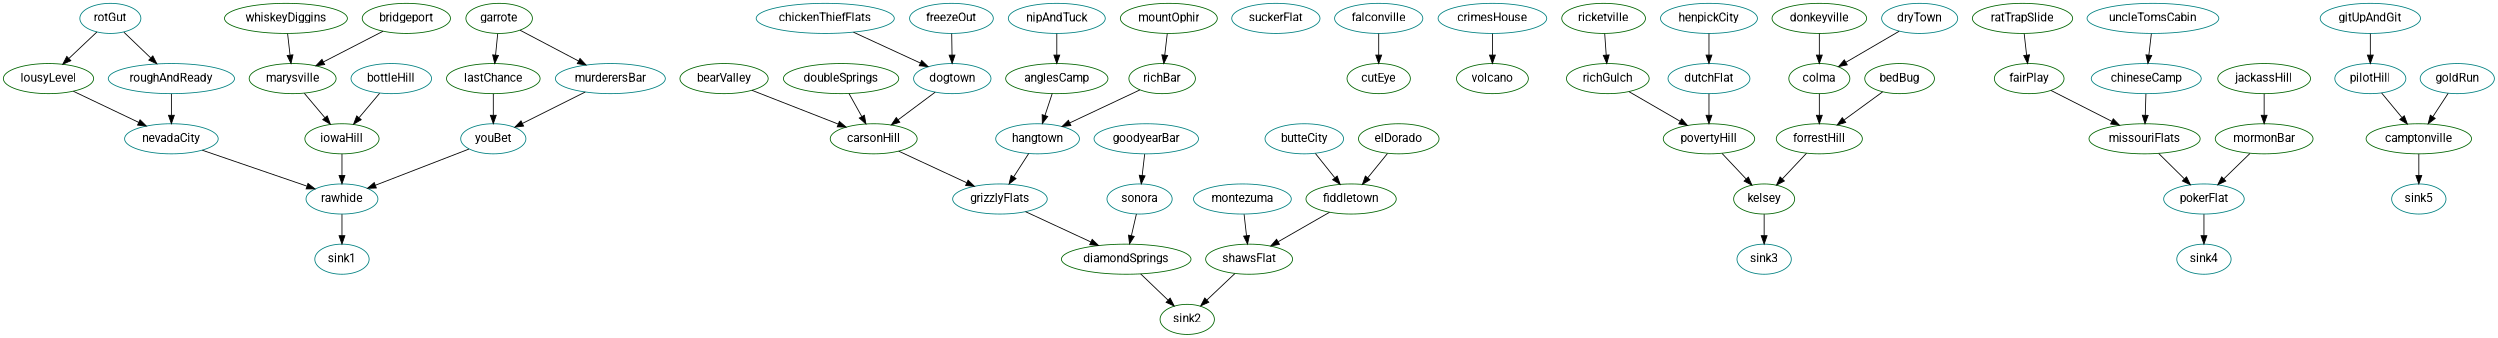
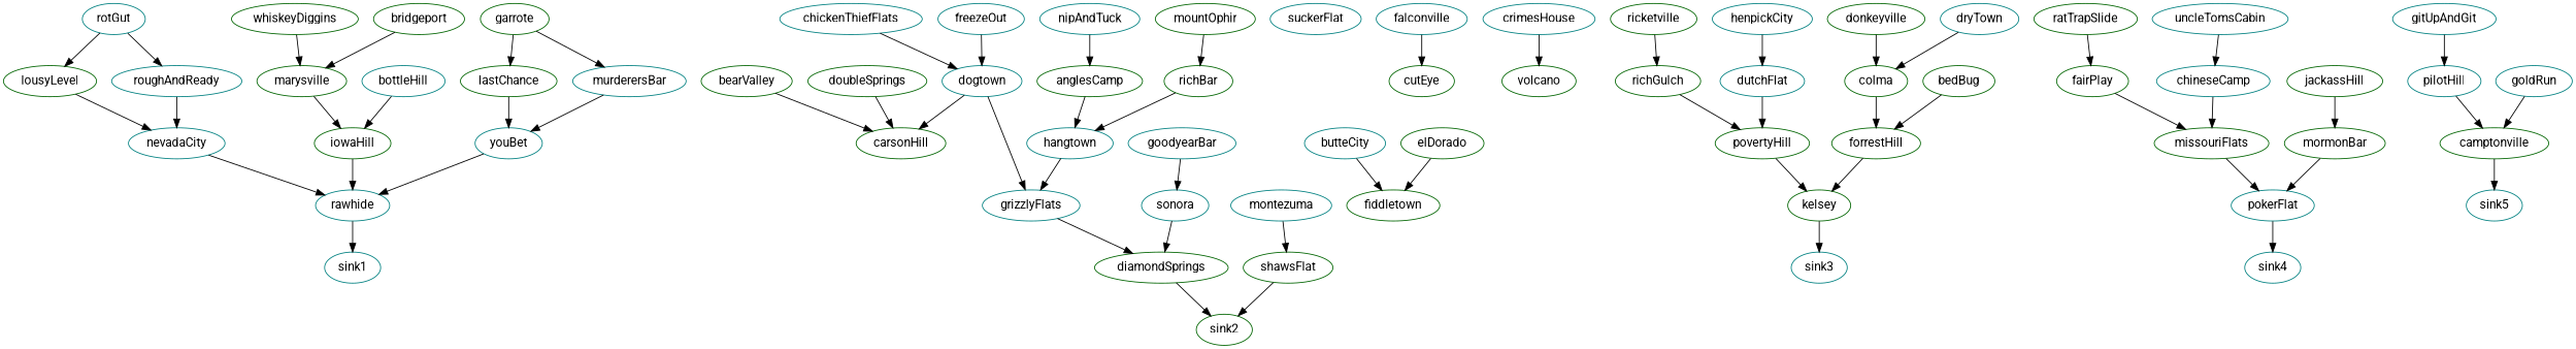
  digraph {
    fontname=Roboto
    node [color=darkgreen fontname=Roboto]
    edge [fontname=Roboto]
    rotGut [color=teal rock=true srcgold=2 srcnoise=10]
    lousyLevel
    roughAndReady [color=teal]
    nevadaCity [color=teal]
    whiskeyDiggins [rock=true srcgold=2 srcnoise=10]
    marysville
    iowaHill
    bridgeport [rock=true srcgold=2 srcnoise=10]
    bottleHill [color=teal rock=true srcgold=2 srcnoise=10]
    rawhide [color=teal]
    garrote [rock=true srcgold=2 srcnoise=10]
    lastChance
    murderersBar [color=teal]
    youBet [color=teal]
    sink1 [color=teal]
    doubleSprings [rock=true srcgold=2 srcnoise=10]
    carsonHill
    grizzlyFlats [color=teal]
    chickenThiefFlats [color=teal rock=true srcgold=2 srcnoise=10]
    dogtown [color=teal]
    freezeOut [color=teal rock=true srcgold=2 srcnoise=10]
    suckerFlat [color=teal rock=true srcgold=2 srcnoise=10]
    bearValley [rock=true srcgold=2 srcnoise=10]
    mountOphir [rock=true srcgold=2 srcnoise=10]
    richBar
    hangtown [color=teal]
    nipAndTuck [color=teal rock=true srcgold=2 srcnoise=10]
    anglesCamp
    montezuma [color=teal rock=true srcgold=2 srcnoise=10]
    shawsFlat
    sink2
    butteCity [color=teal rock=true srcgold=2 srcnoise=10]
    fiddletown
    elDorado [rock=true srcgold=2 srcnoise=10]
    falconville [color=teal rock=true srcgold=2 srcnoise=10]
    cutEye
    crimesHouse [color=teal rock=true srcgold=2 srcnoise=10]
    volcano
    goodyearBar [color=teal rock=true srcgold=2 srcnoise=10]
    sonora [color=teal]
    diamondSprings
    henpickCity [color=teal rock=true srcgold=2 srcnoise=10]
    dutchFlat [color=teal]
    povertyHill
    ricketville [rock=true srcgold=2 srcnoise=10]
    richGulch
    donkeyville [rock=true srcgold=2 srcnoise=10]
    colma
    forrestHill
    dryTown [color=teal rock=true srcgold=2 srcnoise=10]
    bedBug [rock=true srcgold=2 srcnoise=10]
    kelsey
    sink3 [color=teal]
    ratTrapSlide [rock=true srcgold=2 srcnoise=10]
    fairPlay
    missouriFlats
    uncleTomsCabin [color=teal rock=true srcgold=2 srcnoise=10]
    chineseCamp [color=teal]
    jackassHill [rock=true srcgold=2 srcnoise=10]
    mormonBar
    pokerFlat [color=teal]
    sink4 [color=teal]
    gitUpAndGit [color=teal rock=true srcgold=100 srcnoise=10]
    pilotHill [color=teal]
    camptonville
    goldRun [color=teal]
    sink5 [color=teal]
    rotGut -> lousyLevel
    rotGut -> roughAndReady
    lousyLevel -> nevadaCity
    roughAndReady -> nevadaCity
    nevadaCity -> rawhide
    whiskeyDiggins -> marysville
    marysville -> iowaHill
    iowaHill -> rawhide
    bridgeport -> marysville
    bottleHill -> iowaHill
    rawhide -> sink1
    garrote -> lastChance
    garrote -> murderersBar
    lastChance -> youBet
    murderersBar -> youBet
    youBet -> rawhide
    doubleSprings -> carsonHill
-   carsonHill -> grizzlyFlats
+   dogtown -> grizzlyFlats
    grizzlyFlats -> diamondSprings
    chickenThiefFlats -> dogtown
    dogtown -> carsonHill
    freezeOut -> dogtown
    bearValley -> carsonHill
    mountOphir -> richBar
    richBar -> hangtown
    hangtown -> grizzlyFlats
    nipAndTuck -> anglesCamp
    anglesCamp -> hangtown
    montezuma -> shawsFlat
    shawsFlat -> sink2
    butteCity -> fiddletown
-   fiddletown -> shawsFlat
    elDorado -> fiddletown
    falconville -> cutEye
    crimesHouse -> volcano
    goodyearBar -> sonora
    sonora -> diamondSprings
    diamondSprings -> sink2
    henpickCity -> dutchFlat
    dutchFlat -> povertyHill
    povertyHill -> kelsey
    ricketville -> richGulch
    richGulch -> povertyHill
    donkeyville -> colma
    colma -> forrestHill
    forrestHill -> kelsey
    dryTown -> colma
    bedBug -> forrestHill
    kelsey -> sink3
    ratTrapSlide -> fairPlay
    fairPlay -> missouriFlats
    missouriFlats -> pokerFlat
    uncleTomsCabin -> chineseCamp
    chineseCamp -> missouriFlats
    jackassHill -> mormonBar
    mormonBar -> pokerFlat
    pokerFlat -> sink4
    gitUpAndGit -> pilotHill
    pilotHill -> camptonville
    camptonville -> sink5
    goldRun -> camptonville
  }
